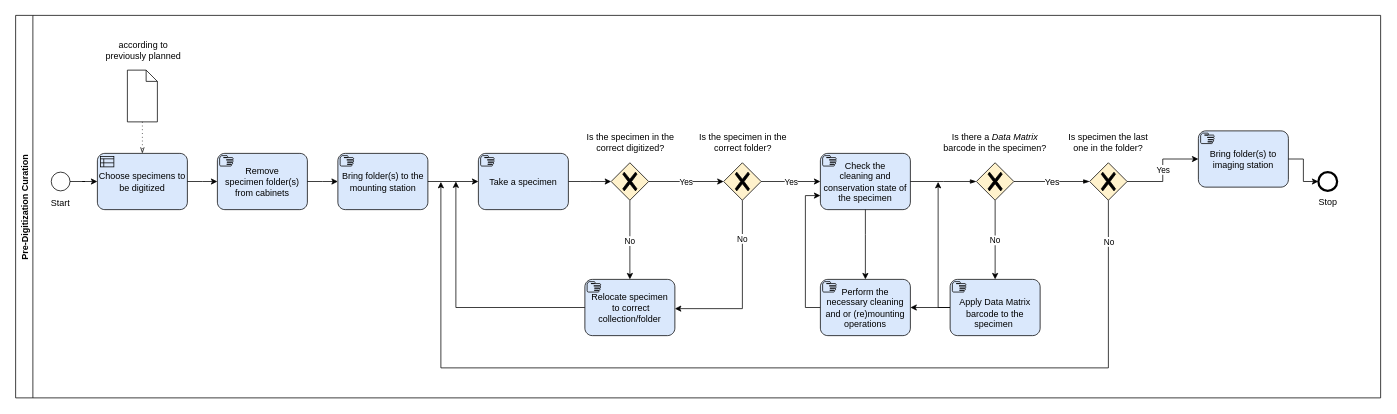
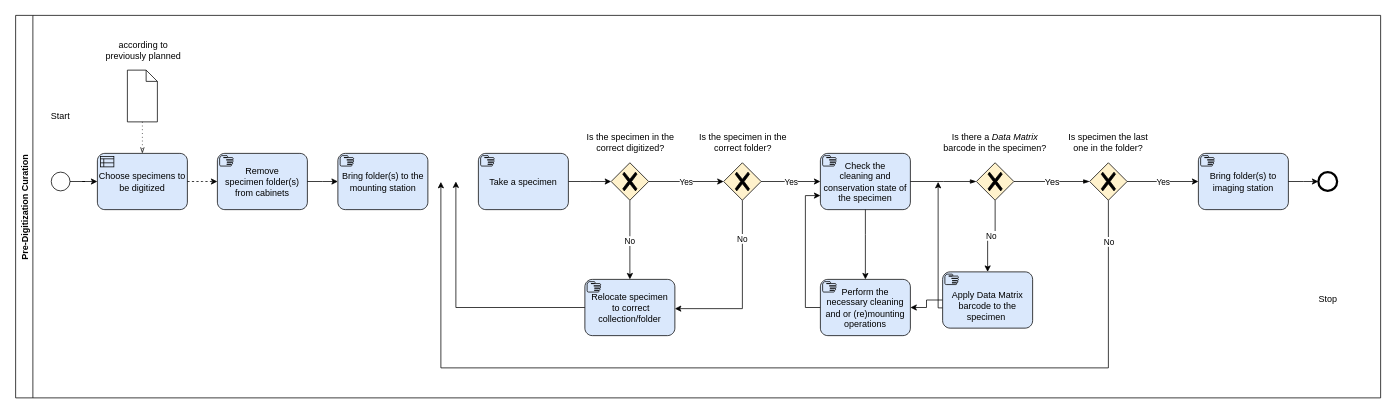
  <mxCell id="0" />
  <mxCell id="1" parent="0" />
  <mxCell id="2" value="Choose specimens to be digitized" style="points=[[0.25,0,0],[0.5,0,0],[0.75,0,0],[1,0.25,0],[1,0.5,0],[1,0.75,0],[0.75,1,0],[0.5,1,0],[0.25,1,0],[0,0.75,0],[0,0.5,0],[0,0.25,0]];shape=mxgraph.bpmn.task;whiteSpace=wrap;rectStyle=rounded;size=10;taskMarker=businessRule;fillColor=#dae8fc;strokeColor=#000000;" parent="1" vertex="1"><mxGeometry x="129" y="204" width="120" height="75" as="geometry" /></mxCell>
  <mxCell id="3" value="" style="shape=mxgraph.bpmn.data;labelPosition=center;verticalLabelPosition=bottom;align=center;verticalAlign=top;whiteSpace=wrap;size=15;html=1;" parent="1" vertex="1"><mxGeometry x="169" y="93" width="40" height="69" as="geometry" /></mxCell>
  <mxCell id="4" value="" style="edgeStyle=elbowEdgeStyle;fontSize=12;html=1;endFill=0;startFill=0;endSize=6;startSize=6;dashed=1;dashPattern=1 4;endArrow=openThin;startArrow=none;rounded=0;" parent="1" source="3" target="2" edge="1"><mxGeometry width="160" relative="1" as="geometry"><mxPoint x="433" y="263.5" as="sourcePoint" /><mxPoint x="373" y="364" as="targetPoint" /></mxGeometry></mxCell>
  <mxCell id="5" value="according to&lt;br style=&quot;font-size: 12px;&quot;&gt;previously planned" style="edgeLabel;html=1;align=center;verticalAlign=middle;resizable=0;points=[];fontSize=12;" parent="4" vertex="1" connectable="0"><mxGeometry x="-0.194" y="1" relative="1" as="geometry"><mxPoint x="-1" y="-113" as="offset" /></mxGeometry></mxCell>
  <mxCell id="6" value="" style="edgeStyle=elbowEdgeStyle;fontSize=12;html=1;endArrow=classic;endFill=1;rounded=0;" parent="1" target="2" edge="1"><mxGeometry width="160" relative="1" as="geometry"><mxPoint x="129.5" y="240.5" as="sourcePoint" /><mxPoint x="383" y="220" as="targetPoint" /><Array as="points" /></mxGeometry></mxCell>
  <mxCell id="7" value="Remove&#10;specimen folder(s) from cabinets" style="points=[[0.25,0,0],[0.5,0,0],[0.75,0,0],[1,0.25,0],[1,0.5,0],[1,0.75,0],[0.75,1,0],[0.5,1,0],[0.25,1,0],[0,0.75,0],[0,0.5,0],[0,0.25,0]];shape=mxgraph.bpmn.task;whiteSpace=wrap;rectStyle=rounded;size=10;taskMarker=manual;fillColor=#dae8fc;strokeColor=#000000;" parent="1" vertex="1"><mxGeometry x="289" y="204" width="120" height="75" as="geometry" /></mxCell>
- <mxCell id="8" value="" style="edgeStyle=elbowEdgeStyle;fontSize=12;html=1;endArrow=classic;endFill=1;rounded=0;entryX=0;entryY=0.5;entryDx=0;entryDy=0;entryPerimeter=0;" parent="1" source="2" target="7" edge="1"><mxGeometry width="160" relative="1" as="geometry"><mxPoint x="383" y="304" as="sourcePoint" /><mxPoint x="543" y="304" as="targetPoint" /></mxGeometry></mxCell>
+ <mxCell id="8" value="" style="edgeStyle=elbowEdgeStyle;fontSize=12;html=1;endArrow=classic;endFill=1;rounded=0;entryX=0;entryY=0.5;entryDx=0;entryDy=0;entryPerimeter=0;dashed=1;" parent="1" source="2" target="7" edge="1"><mxGeometry width="160" relative="1" as="geometry"><mxPoint x="383" y="304" as="sourcePoint" /><mxPoint x="543" y="304" as="targetPoint" /></mxGeometry></mxCell>
  <mxCell id="9" value="" style="edgeStyle=elbowEdgeStyle;fontSize=12;html=1;endArrow=classic;endFill=1;rounded=0;" parent="1" source="7" target="15" edge="1"><mxGeometry width="160" relative="1" as="geometry"><mxPoint x="273" y="464" as="sourcePoint" /><mxPoint x="383" y="464" as="targetPoint" /></mxGeometry></mxCell>
  <mxCell id="10" value="No" style="edgeStyle=orthogonalEdgeStyle;rounded=0;orthogonalLoop=1;jettySize=auto;html=1;" parent="1" source="24" target="23" edge="1"><mxGeometry x="0.033" relative="1" as="geometry"><mxPoint x="834" y="266.5" as="sourcePoint" /><mxPoint x="834" y="372" as="targetPoint" /><mxPoint as="offset" /></mxGeometry></mxCell>
  <mxCell id="11" value="Yes" style="edgeStyle=orthogonalEdgeStyle;rounded=0;orthogonalLoop=1;jettySize=auto;html=1;startArrow=none;exitX=1;exitY=0.5;exitDx=0;exitDy=0;exitPerimeter=0;" parent="1" source="24" target="25" edge="1"><mxGeometry relative="1" as="geometry"><mxPoint x="431" y="727" as="sourcePoint" /><mxPoint x="431" y="802" as="targetPoint" /></mxGeometry></mxCell>
  <mxCell id="12" value="No" style="edgeStyle=orthogonalEdgeStyle;rounded=0;orthogonalLoop=1;jettySize=auto;html=1;" parent="1" source="25" target="23" edge="1"><mxGeometry x="-0.567" relative="1" as="geometry"><mxPoint x="201" y="699" as="targetPoint" /><mxPoint as="offset" /><mxPoint x="946" y="271" as="sourcePoint" /><Array as="points"><mxPoint x="989" y="411" /></Array></mxGeometry></mxCell>
  <mxCell id="13" value="Yes" style="edgeStyle=orthogonalEdgeStyle;rounded=0;orthogonalLoop=1;jettySize=auto;html=1;" parent="1" source="25" target="14" edge="1"><mxGeometry relative="1" as="geometry"><mxPoint x="896" y="742" as="targetPoint" /><mxPoint x="431.034" y="889.972" as="sourcePoint" /></mxGeometry></mxCell>
  <mxCell id="14" value="Check the &#10;cleaning and conservation state of the specimen" style="points=[[0.25,0,0],[0.5,0,0],[0.75,0,0],[1,0.25,0],[1,0.5,0],[1,0.75,0],[0.75,1,0],[0.5,1,0],[0.25,1,0],[0,0.75,0],[0,0.5,0],[0,0.25,0]];shape=mxgraph.bpmn.task;whiteSpace=wrap;rectStyle=rounded;size=10;taskMarker=manual;fillColor=#dae8fc;strokeColor=#000000;" parent="1" vertex="1"><mxGeometry x="1093" y="204" width="120" height="75" as="geometry" /></mxCell>
  <mxCell id="15" value="Bring folder(s) to the mounting station" style="points=[[0.25,0,0],[0.5,0,0],[0.75,0,0],[1,0.25,0],[1,0.5,0],[1,0.75,0],[0.75,1,0],[0.5,1,0],[0.25,1,0],[0,0.75,0],[0,0.5,0],[0,0.25,0]];shape=mxgraph.bpmn.task;whiteSpace=wrap;rectStyle=rounded;size=10;taskMarker=manual;fillColor=#dae8fc;strokeColor=#000000;" parent="1" vertex="1"><mxGeometry x="449.67" y="204" width="120" height="75" as="geometry" /></mxCell>
  <mxCell id="16" value="No" style="edgeStyle=orthogonalEdgeStyle;rounded=0;orthogonalLoop=1;jettySize=auto;html=1;" parent="1" source="31" target="30" edge="1"><mxGeometry relative="1" as="geometry"><mxPoint x="1241" y="369.5" as="sourcePoint" /><mxPoint x="1336" y="369.5" as="targetPoint" /></mxGeometry></mxCell>
  <mxCell id="17" value="" style="edgeStyle=elbowEdgeStyle;fontSize=12;html=1;endArrow=classic;endFill=1;rounded=0;" parent="1" source="35" target="24" edge="1"><mxGeometry width="160" relative="1" as="geometry"><mxPoint x="327" y="749" as="sourcePoint" /><mxPoint x="431" y="609" as="targetPoint" /></mxGeometry></mxCell>
  <mxCell id="18" value="" style="edgeStyle=elbowEdgeStyle;fontSize=12;html=1;endArrow=blockThin;endFill=1;rounded=0;" parent="1" source="14" target="31" edge="1"><mxGeometry width="160" relative="1" as="geometry"><mxPoint x="1062" y="319" as="sourcePoint" /><mxPoint x="1166" y="309" as="targetPoint" /></mxGeometry></mxCell>
  <mxCell id="19" value="Yes" style="edgeStyle=elbowEdgeStyle;fontSize=12;html=1;endArrow=blockThin;endFill=1;rounded=0;" parent="1" source="31" target="37" edge="1"><mxGeometry width="160" relative="1" as="geometry"><mxPoint x="1166" y="430" as="sourcePoint" /><mxPoint x="1417" y="242" as="targetPoint" /></mxGeometry></mxCell>
- <mxCell id="20" value="" style="edgeStyle=elbowEdgeStyle;fontSize=12;html=1;endArrow=classic;endFill=1;rounded=0;" parent="1" source="15" target="35" edge="1"><mxGeometry width="160" relative="1" as="geometry"><mxPoint x="279" y="425" as="sourcePoint" /><mxPoint x="383" y="505" as="targetPoint" /></mxGeometry></mxCell>
  <mxCell id="21" value="" style="edgeStyle=elbowEdgeStyle;fontSize=12;html=1;endArrow=classic;endFill=1;rounded=0;startArrow=none;startFill=0;" parent="1" source="14" target="27" edge="1"><mxGeometry width="160" relative="1" as="geometry"><mxPoint x="1062" y="275" as="sourcePoint" /><mxPoint x="1336" y="248" as="targetPoint" /><Array as="points"><mxPoint x="1153" y="312" /></Array></mxGeometry></mxCell>
  <mxCell id="22" style="edgeStyle=orthogonalEdgeStyle;rounded=0;orthogonalLoop=1;jettySize=auto;html=1;entryX=0;entryY=0.5;entryDx=0;entryDy=0;entryPerimeter=0;" parent="1" source="23" edge="1"><mxGeometry relative="1" as="geometry"><mxPoint x="607" y="241.5" as="targetPoint" /><mxPoint x="732" y="409.5" as="sourcePoint" /><Array as="points"><mxPoint x="607" y="410" /></Array></mxGeometry></mxCell>
  <mxCell id="23" value="Relocate specimen&#10; to correct collection/folder" style="points=[[0.25,0,0],[0.5,0,0],[0.75,0,0],[1,0.25,0],[1,0.5,0],[1,0.75,0],[0.75,1,0],[0.5,1,0],[0.25,1,0],[0,0.75,0],[0,0.5,0],[0,0.25,0]];shape=mxgraph.bpmn.task;whiteSpace=wrap;rectStyle=rounded;size=10;taskMarker=manual;fillColor=#dae8fc;strokeColor=#000000;" parent="1" vertex="1"><mxGeometry x="779" y="372" width="120" height="75" as="geometry" /></mxCell>
  <mxCell id="24" value="" style="points=[[0.25,0.25,0],[0.5,0,0],[0.75,0.25,0],[1,0.5,0],[0.75,0.75,0],[0.5,1,0],[0.25,0.75,0],[0,0.5,0]];shape=mxgraph.bpmn.gateway2;html=1;verticalLabelPosition=bottom;labelBackgroundColor=#ffffff;verticalAlign=top;align=center;perimeter=rhombusPerimeter;outlineConnect=0;outline=none;symbol=none;gwType=exclusive;fillColor=#fff2cc;strokeColor=#000000;" parent="1" vertex="1"><mxGeometry x="814" y="216.5" width="50" height="50" as="geometry" /></mxCell>
  <mxCell id="25" value="" style="points=[[0.25,0.25,0],[0.5,0,0],[0.75,0.25,0],[1,0.5,0],[0.75,0.75,0],[0.5,1,0],[0.25,0.75,0],[0,0.5,0]];shape=mxgraph.bpmn.gateway2;html=1;verticalLabelPosition=bottom;labelBackgroundColor=#ffffff;verticalAlign=top;align=center;perimeter=rhombusPerimeter;outlineConnect=0;outline=none;symbol=none;gwType=exclusive;fillColor=#fff2cc;strokeColor=#000000;" parent="1" vertex="1"><mxGeometry x="964" y="216.5" width="50" height="50" as="geometry" /></mxCell>
  <mxCell id="26" style="edgeStyle=orthogonalEdgeStyle;rounded=0;orthogonalLoop=1;jettySize=auto;html=1;exitX=0;exitY=0.5;exitDx=0;exitDy=0;exitPerimeter=0;entryX=0;entryY=0.75;entryDx=0;entryDy=0;entryPerimeter=0;startArrow=none;startFill=0;" parent="1" source="27" target="14" edge="1"><mxGeometry relative="1" as="geometry" /></mxCell>
  <mxCell id="27" value="Perform the necessary cleaning and or (re)mounting operations" style="points=[[0.25,0,0],[0.5,0,0],[0.75,0,0],[1,0.25,0],[1,0.5,0],[1,0.75,0],[0.75,1,0],[0.5,1,0],[0.25,1,0],[0,0.75,0],[0,0.5,0],[0,0.25,0]];shape=mxgraph.bpmn.task;whiteSpace=wrap;rectStyle=rounded;size=10;taskMarker=manual;fillColor=#dae8fc;strokeColor=#000000;" parent="1" vertex="1"><mxGeometry x="1093" y="372" width="120" height="75" as="geometry" /></mxCell>
  <mxCell id="28" style="edgeStyle=orthogonalEdgeStyle;rounded=0;orthogonalLoop=1;jettySize=auto;html=1;" parent="1" source="30" edge="1"><mxGeometry relative="1" as="geometry"><mxPoint x="1250" y="242" as="targetPoint" /><Array as="points"><mxPoint x="1250" y="410" /></Array></mxGeometry></mxCell>
  <mxCell id="29" value="" style="edgeStyle=orthogonalEdgeStyle;rounded=0;orthogonalLoop=1;jettySize=auto;html=1;" edge="1" parent="1" source="30" target="27"><mxGeometry relative="1" as="geometry" /></mxCell>
- <mxCell id="30" value="&#10;Apply Data Matrix barcode to the specimen " style="points=[[0.25,0,0],[0.5,0,0],[0.75,0,0],[1,0.25,0],[1,0.5,0],[1,0.75,0],[0.75,1,0],[0.5,1,0],[0.25,1,0],[0,0.75,0],[0,0.5,0],[0,0.25,0]];shape=mxgraph.bpmn.task;whiteSpace=wrap;rectStyle=rounded;size=10;taskMarker=manual;fillColor=#dae8fc;strokeColor=#000000;" parent="1" vertex="1"><mxGeometry x="1266" y="372" width="120" height="75" as="geometry" /></mxCell>
+ <mxCell id="30" value="&#10;Apply Data Matrix barcode to the specimen " style="points=[[0.25,0,0],[0.5,0,0],[0.75,0,0],[1,0.25,0],[1,0.5,0],[1,0.75,0],[0.75,1,0],[0.5,1,0],[0.25,1,0],[0,0.75,0],[0,0.5,0],[0,0.25,0]];shape=mxgraph.bpmn.task;whiteSpace=wrap;rectStyle=rounded;size=10;taskMarker=manual;fillColor=#dae8fc;strokeColor=#000000;" parent="1" vertex="1"><mxGeometry x="1256" y="362" width="120" height="75" as="geometry" /></mxCell>
  <mxCell id="31" value="" style="points=[[0.25,0.25,0],[0.5,0,0],[0.75,0.25,0],[1,0.5,0],[0.75,0.75,0],[0.5,1,0],[0.25,0.75,0],[0,0.5,0]];shape=mxgraph.bpmn.gateway2;html=1;verticalLabelPosition=bottom;labelBackgroundColor=#ffffff;verticalAlign=top;align=center;perimeter=rhombusPerimeter;outlineConnect=0;outline=none;symbol=none;gwType=exclusive;fillColor=#fff2cc;strokeColor=#000000;" parent="1" vertex="1"><mxGeometry x="1301" y="216.5" width="50" height="50" as="geometry" /></mxCell>
  <mxCell id="32" value="Pre-Digitization Curation" style="swimlane;horizontal=0;" parent="1" vertex="1"><mxGeometry x="20" y="20" width="1820" height="510" as="geometry" /></mxCell>
- <mxCell id="33" value="&lt;span style=&quot;background-color: rgb(255 , 255 , 255)&quot;&gt;Start&lt;/span&gt;" style="text;html=1;strokeColor=none;fillColor=none;align=center;verticalAlign=middle;whiteSpace=wrap;rounded=0;" parent="32" vertex="1"><mxGeometry x="40" y="240" width="40" height="20" as="geometry" /></mxCell>
- <mxCell id="34" value="&lt;span style=&quot;background-color: rgb(255 , 255 , 255)&quot;&gt;Stop&lt;/span&gt;" style="text;html=1;strokeColor=none;fillColor=none;align=center;verticalAlign=middle;whiteSpace=wrap;rounded=0;" parent="32" vertex="1"><mxGeometry x="1729.5" y="239" width="40" height="20" as="geometry" /></mxCell>
+ <mxCell id="33" value="&lt;span style=&quot;background-color: rgb(255 , 255 , 255)&quot;&gt;Start&lt;/span&gt;" style="text;html=1;strokeColor=none;fillColor=none;align=center;verticalAlign=middle;whiteSpace=wrap;rounded=0;" parent="32" vertex="1"><mxGeometry x="40" y="125" width="40" height="20" as="geometry" /></mxCell>
+ <mxCell id="34" value="&lt;span style=&quot;background-color: rgb(255 , 255 , 255)&quot;&gt;Stop&lt;/span&gt;" style="text;html=1;strokeColor=none;fillColor=none;align=center;verticalAlign=middle;whiteSpace=wrap;rounded=0;" parent="32" vertex="1"><mxGeometry x="1729.5" y="369" width="40" height="20" as="geometry" /></mxCell>
  <mxCell id="35" value="Take a specimen" style="points=[[0.25,0,0],[0.5,0,0],[0.75,0,0],[1,0.25,0],[1,0.5,0],[1,0.75,0],[0.75,1,0],[0.5,1,0],[0.25,1,0],[0,0.75,0],[0,0.5,0],[0,0.25,0]];shape=mxgraph.bpmn.task;whiteSpace=wrap;rectStyle=rounded;size=10;taskMarker=manual;fillColor=#dae8fc;strokeColor=#000000;" parent="32" vertex="1"><mxGeometry x="617" y="184" width="120" height="75" as="geometry" /></mxCell>
  <mxCell id="36" value="" style="ellipse;whiteSpace=wrap;html=1;aspect=fixed;" parent="32" vertex="1"><mxGeometry x="47.5" y="209" width="25" height="25" as="geometry" /></mxCell>
  <mxCell id="37" value="" style="points=[[0.25,0.25,0],[0.5,0,0],[0.75,0.25,0],[1,0.5,0],[0.75,0.75,0],[0.5,1,0],[0.25,0.75,0],[0,0.5,0]];shape=mxgraph.bpmn.gateway2;html=1;verticalLabelPosition=bottom;labelBackgroundColor=#ffffff;verticalAlign=top;align=center;perimeter=rhombusPerimeter;outlineConnect=0;outline=none;symbol=none;gwType=exclusive;fillColor=#fff2cc;strokeColor=#000000;" parent="32" vertex="1"><mxGeometry x="1432" y="196.5" width="50" height="50" as="geometry" /></mxCell>
  <mxCell id="38" value="Is specimen the last &lt;br&gt;one in the folder?" style="text;html=1;strokeColor=none;fillColor=none;align=center;verticalAlign=middle;whiteSpace=wrap;rounded=0;" parent="32" vertex="1"><mxGeometry x="1387" y="154" width="140" height="30" as="geometry" /></mxCell>
- <mxCell id="39" value="Bring folder(s) to imaging station" style="points=[[0.25,0,0],[0.5,0,0],[0.75,0,0],[1,0.25,0],[1,0.5,0],[1,0.75,0],[0.75,1,0],[0.5,1,0],[0.25,1,0],[0,0.75,0],[0,0.5,0],[0,0.25,0]];shape=mxgraph.bpmn.task;whiteSpace=wrap;rectStyle=rounded;size=10;taskMarker=manual;fillColor=#dae8fc;strokeColor=#000000;" parent="32" vertex="1"><mxGeometry x="1577" y="154" width="120" height="75" as="geometry" /></mxCell>
+ <mxCell id="39" value="Bring folder(s) to imaging station" style="points=[[0.25,0,0],[0.5,0,0],[0.75,0,0],[1,0.25,0],[1,0.5,0],[1,0.75,0],[0.75,1,0],[0.5,1,0],[0.25,1,0],[0,0.75,0],[0,0.5,0],[0,0.25,0]];shape=mxgraph.bpmn.task;whiteSpace=wrap;rectStyle=rounded;size=10;taskMarker=manual;fillColor=#dae8fc;strokeColor=#000000;" parent="32" vertex="1"><mxGeometry x="1577" y="184" width="120" height="75" as="geometry" /></mxCell>
  <mxCell id="40" value="Yes" style="edgeStyle=orthogonalEdgeStyle;rounded=0;orthogonalLoop=1;jettySize=auto;html=1;" parent="32" source="37" target="39" edge="1"><mxGeometry relative="1" as="geometry" /></mxCell>
  <mxCell id="41" value="" style="points=[[0.145,0.145,0],[0.5,0,0],[0.855,0.145,0],[1,0.5,0],[0.855,0.855,0],[0.5,1,0],[0.145,0.855,0],[0,0.5,0]];shape=mxgraph.bpmn.event;html=1;verticalLabelPosition=bottom;labelBackgroundColor=#ffffff;verticalAlign=top;align=center;perimeter=ellipsePerimeter;outlineConnect=0;aspect=fixed;outline=end;symbol=terminate2;" parent="32" vertex="1"><mxGeometry x="1737" y="209" width="25" height="25" as="geometry" /></mxCell>
  <mxCell id="42" value="" style="edgeStyle=elbowEdgeStyle;fontSize=12;html=1;endArrow=classic;endFill=1;rounded=0;" parent="32" source="39" target="41" edge="1"><mxGeometry width="160" relative="1" as="geometry"><mxPoint x="1307" y="565" as="sourcePoint" /><mxPoint x="1467" y="565" as="targetPoint" /></mxGeometry></mxCell>
  <mxCell id="43" value="&lt;span style=&quot;background-color: rgb(255 , 255 , 255)&quot;&gt;Is the specimen in the correct digitized?&lt;/span&gt;" style="text;html=1;strokeColor=none;fillColor=none;align=center;verticalAlign=middle;whiteSpace=wrap;rounded=0;" parent="32" vertex="1"><mxGeometry x="750" y="154" width="140" height="30" as="geometry" /></mxCell>
  <mxCell id="44" value="&lt;span style=&quot;background-color: rgb(255 , 255 , 255)&quot;&gt;Is the specimen in the correct folder?&lt;/span&gt;" style="text;html=1;strokeColor=none;fillColor=none;align=center;verticalAlign=middle;whiteSpace=wrap;rounded=0;" parent="32" vertex="1"><mxGeometry x="900.0" y="154" width="140" height="30" as="geometry" /></mxCell>
  <mxCell id="45" value="Is there a&amp;nbsp;&lt;i&gt;Data Matrix&lt;/i&gt;&lt;br&gt;barcode&amp;nbsp;in the specimen?" style="text;html=1;strokeColor=none;fillColor=none;align=center;verticalAlign=middle;whiteSpace=wrap;rounded=0;" parent="32" vertex="1"><mxGeometry x="1228" y="154" width="156" height="30" as="geometry" /></mxCell>
  <mxCell id="46" style="edgeStyle=orthogonalEdgeStyle;rounded=0;orthogonalLoop=1;jettySize=auto;html=1;" parent="1" source="37" edge="1"><mxGeometry relative="1" as="geometry"><mxPoint x="1452" y="265" as="sourcePoint" /><mxPoint x="587" y="242" as="targetPoint" /><Array as="points"><mxPoint x="1477" y="490" /><mxPoint x="587" y="490" /></Array></mxGeometry></mxCell>
  <mxCell id="47" value="No" style="edgeLabel;html=1;align=center;verticalAlign=middle;resizable=0;points=[];" parent="46" vertex="1" connectable="0"><mxGeometry x="-0.802" y="3" relative="1" as="geometry"><mxPoint x="-3" y="-80" as="offset" /></mxGeometry></mxCell>
  <mxCell id="48" style="edgeStyle=orthogonalEdgeStyle;rounded=0;orthogonalLoop=1;jettySize=auto;html=1;exitX=1;exitY=0.5;exitDx=0;exitDy=0;" parent="1" source="36" target="2" edge="1"><mxGeometry relative="1" as="geometry" /></mxCell>
